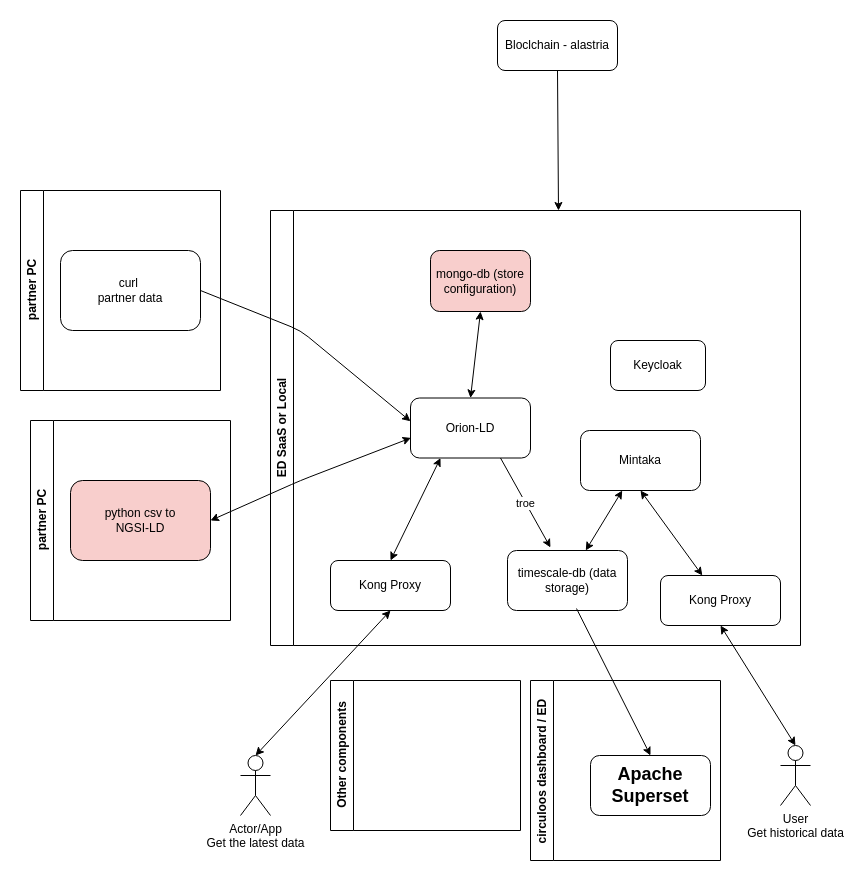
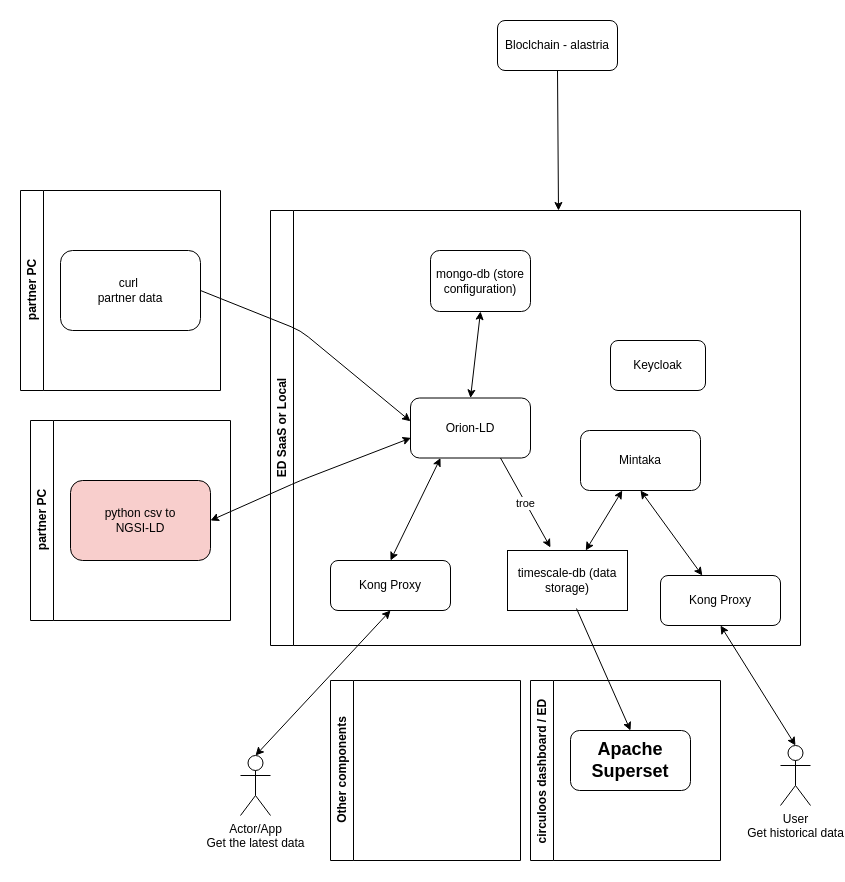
  <mxCell id="0" />
  <mxCell id="1" parent="0" />
  <mxCell id="2" value="ED SaaS or Local" style="swimlane;horizontal=0;whiteSpace=wrap;html=1;" parent="1" vertex="1"><mxGeometry x="270" y="210" width="530" height="435" as="geometry" /></mxCell>
  <mxCell id="3" style="edgeStyle=none;html=1;startArrow=classic;startFill=1;" parent="2" source="4" target="5" edge="1"><mxGeometry relative="1" as="geometry" /></mxCell>
  <mxCell id="4" value="Mintaka" style="rounded=1;whiteSpace=wrap;html=1;" parent="2" vertex="1"><mxGeometry x="310" y="220" width="120" height="60" as="geometry" /></mxCell>
- <mxCell id="5" value="timescale-db (data storage)" style="rounded=1;whiteSpace=wrap;html=1;" parent="2" vertex="1"><mxGeometry x="237" y="340" width="120" height="60" as="geometry" /></mxCell>
- <mxCell id="6" value="mongo-db (store configuration)" style="rounded=1;whiteSpace=wrap;html=1;fillColor=#f8cecc;" parent="2" vertex="1"><mxGeometry x="160" y="40" width="100" height="61" as="geometry" /></mxCell>
+ <mxCell id="5" value="timescale-db (data storage)" style="whiteSpace=wrap;html=1;rounded=0;" parent="2" vertex="1"><mxGeometry x="237" y="340" width="120" height="60" as="geometry" /></mxCell>
+ <mxCell id="6" value="mongo-db (store configuration)" style="rounded=1;whiteSpace=wrap;html=1;" parent="2" vertex="1"><mxGeometry x="160" y="40" width="100" height="61" as="geometry" /></mxCell>
  <mxCell id="7" style="edgeStyle=none;html=1;exitX=0.5;exitY=0;exitDx=0;exitDy=0;entryX=0.5;entryY=1;entryDx=0;entryDy=0;startArrow=classic;startFill=1;" parent="2" source="9" target="6" edge="1"><mxGeometry relative="1" as="geometry" /></mxCell>
  <mxCell id="8" value="troe" style="edgeStyle=none;html=1;exitX=0.75;exitY=1;exitDx=0;exitDy=0;entryX=0.358;entryY=-0.05;entryDx=0;entryDy=0;entryPerimeter=0;" parent="2" source="9" target="5" edge="1"><mxGeometry x="0.005" relative="1" as="geometry"><mxPoint x="347" y="270" as="targetPoint" /><mxPoint as="offset" /></mxGeometry></mxCell>
  <mxCell id="9" value="Orion-LD" style="rounded=1;whiteSpace=wrap;html=1;" parent="2" vertex="1"><mxGeometry x="140" y="187.5" width="120" height="60" as="geometry" /></mxCell>
  <mxCell id="10" style="edgeStyle=none;html=1;entryX=0.5;entryY=1;entryDx=0;entryDy=0;startArrow=classic;startFill=1;" parent="2" source="11" target="4" edge="1"><mxGeometry relative="1" as="geometry" /></mxCell>
  <mxCell id="11" value="Kong Proxy" style="rounded=1;whiteSpace=wrap;html=1;" parent="2" vertex="1"><mxGeometry x="390" y="365" width="120" height="50" as="geometry" /></mxCell>
  <mxCell id="12" value="Keycloak" style="rounded=1;whiteSpace=wrap;html=1;" parent="2" vertex="1"><mxGeometry x="340" y="130" width="95" height="50" as="geometry" /></mxCell>
  <mxCell id="13" style="rounded=0;orthogonalLoop=1;jettySize=auto;html=1;exitX=0.5;exitY=0;exitDx=0;exitDy=0;entryX=0.25;entryY=1;entryDx=0;entryDy=0;startArrow=classic;startFill=1;" parent="2" source="14" target="9" edge="1"><mxGeometry relative="1" as="geometry" /></mxCell>
  <mxCell id="14" value="Kong Proxy" style="rounded=1;whiteSpace=wrap;html=1;" parent="2" vertex="1"><mxGeometry x="60" y="350" width="120" height="50" as="geometry" /></mxCell>
  <mxCell id="15" value="circuloos dashboard / ED&amp;nbsp;" style="swimlane;horizontal=0;whiteSpace=wrap;html=1;" parent="1" vertex="1"><mxGeometry x="530" y="680" width="190" height="180" as="geometry" /></mxCell>
- <mxCell id="16" value="&lt;h2 data-ved=&quot;2ahUKEwiqjumD2MqCAxUdgf0HHfErBAQQ3B0oAXoECFwQEQ&quot; data-attrid=&quot;title&quot; data-local-attribute=&quot;d3bn&quot; class=&quot;qrShPb pXs6bb PZPZlf q8U8x aTI8gc&quot;&gt;Apache Superset&lt;/h2&gt;" style="rounded=1;whiteSpace=wrap;html=1;" parent="15" vertex="1"><mxGeometry x="60" y="75" width="120" height="60" as="geometry" /></mxCell>
+ <mxCell id="16" value="&lt;h2 data-ved=&quot;2ahUKEwiqjumD2MqCAxUdgf0HHfErBAQQ3B0oAXoECFwQEQ&quot; data-attrid=&quot;title&quot; data-local-attribute=&quot;d3bn&quot; class=&quot;qrShPb pXs6bb PZPZlf q8U8x aTI8gc&quot;&gt;Apache Superset&lt;/h2&gt;" style="rounded=1;whiteSpace=wrap;html=1;" parent="15" vertex="1"><mxGeometry x="40" y="50" width="120" height="60" as="geometry" /></mxCell>
  <mxCell id="17" style="rounded=0;orthogonalLoop=1;jettySize=auto;html=1;exitX=0.5;exitY=0;exitDx=0;exitDy=0;exitPerimeter=0;entryX=0.5;entryY=1;entryDx=0;entryDy=0;startArrow=classic;startFill=1;" parent="1" source="18" target="14" edge="1"><mxGeometry relative="1" as="geometry" /></mxCell>
  <mxCell id="18" value="Actor/App&lt;br&gt;Get the latest data" style="shape=umlActor;verticalLabelPosition=bottom;verticalAlign=top;html=1;outlineConnect=0;" parent="1" vertex="1"><mxGeometry x="240" y="755" width="30" height="60" as="geometry" /></mxCell>
  <mxCell id="19" style="rounded=0;orthogonalLoop=1;jettySize=auto;html=1;exitX=0.5;exitY=0;exitDx=0;exitDy=0;exitPerimeter=0;entryX=0.5;entryY=1;entryDx=0;entryDy=0;startArrow=classic;startFill=1;" parent="1" source="20" target="11" edge="1"><mxGeometry relative="1" as="geometry" /></mxCell>
  <mxCell id="20" value="User&lt;br&gt;Get historical data" style="shape=umlActor;verticalLabelPosition=bottom;verticalAlign=top;html=1;outlineConnect=0;" parent="1" vertex="1"><mxGeometry x="780" y="745" width="30" height="60" as="geometry" /></mxCell>
- <mxCell id="21" value="Other components" style="swimlane;horizontal=0;whiteSpace=wrap;html=1;" parent="1" vertex="1"><mxGeometry x="330" y="680" width="190" height="150" as="geometry" /></mxCell>
+ <mxCell id="21" value="Other components" style="swimlane;horizontal=0;whiteSpace=wrap;html=1;" parent="1" vertex="1"><mxGeometry x="330" y="680" width="190" height="180" as="geometry" /></mxCell>
  <mxCell id="22" style="edgeStyle=none;html=1;exitX=1;exitY=0.5;exitDx=0;exitDy=0;startArrow=classic;startFill=1;entryX=0.004;entryY=0.665;entryDx=0;entryDy=0;entryPerimeter=0;" parent="1" source="24" target="9" edge="1"><mxGeometry relative="1" as="geometry"><Array as="points"><mxPoint x="300" y="480" /></Array><mxPoint x="370" y="400" as="targetPoint" /></mxGeometry></mxCell>
  <mxCell id="23" value="partner PC" style="swimlane;horizontal=0;whiteSpace=wrap;html=1;" parent="1" vertex="1"><mxGeometry x="30" y="420" width="200" height="200" as="geometry" /></mxCell>
  <mxCell id="24" value="python csv to &lt;br&gt;NGSI-LD" style="rounded=1;whiteSpace=wrap;html=1;fillColor=#f8cecc;" parent="23" vertex="1"><mxGeometry x="40" y="60" width="140" height="80" as="geometry" /></mxCell>
  <mxCell id="25" style="rounded=0;orthogonalLoop=1;jettySize=auto;html=1;exitX=0.5;exitY=0;exitDx=0;exitDy=0;entryX=0.575;entryY=0.967;entryDx=0;entryDy=0;entryPerimeter=0;startArrow=classic;startFill=1;endArrow=none;endFill=0;" parent="1" source="16" target="5" edge="1"><mxGeometry relative="1" as="geometry" /></mxCell>
  <mxCell id="26" value="partner PC" style="swimlane;horizontal=0;whiteSpace=wrap;html=1;" parent="1" vertex="1"><mxGeometry x="20" y="190" width="200" height="200" as="geometry" /></mxCell>
  <mxCell id="27" value="curl&amp;nbsp;&lt;br&gt;partner data" style="rounded=1;whiteSpace=wrap;html=1;" parent="26" vertex="1"><mxGeometry x="40" y="60" width="140" height="80" as="geometry" /></mxCell>
  <mxCell id="28" style="edgeStyle=none;html=1;exitX=1;exitY=0.5;exitDx=0;exitDy=0;entryX=0;entryY=0.388;entryDx=0;entryDy=0;entryPerimeter=0;" parent="1" source="27" target="9" edge="1"><mxGeometry relative="1" as="geometry"><Array as="points"><mxPoint x="300" y="330" /></Array></mxGeometry></mxCell>
  <mxCell id="29" style="edgeStyle=none;html=1;exitX=0.5;exitY=1;exitDx=0;exitDy=0;" edge="1" parent="1" source="30"><mxGeometry relative="1" as="geometry"><mxPoint x="558" y="210" as="targetPoint" /></mxGeometry></mxCell>
  <mxCell id="30" value="Bloclchain - alastria" style="rounded=1;whiteSpace=wrap;html=1;" vertex="1" parent="1"><mxGeometry x="497" y="20" width="120" height="50" as="geometry" /></mxCell>
